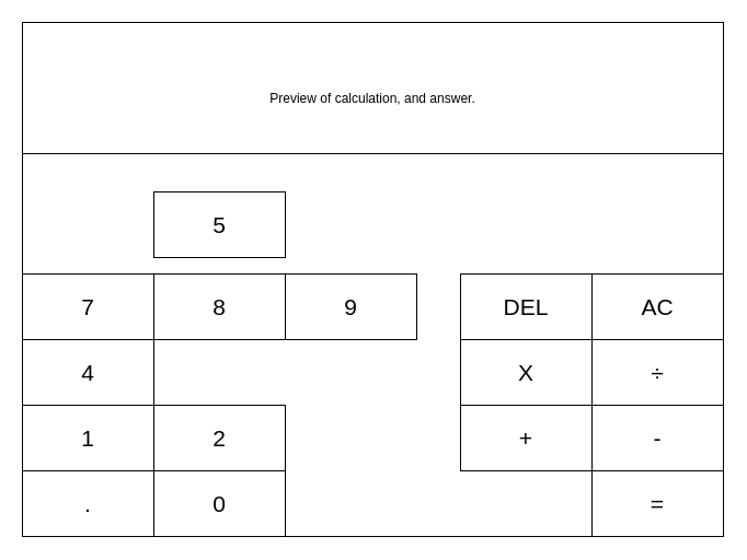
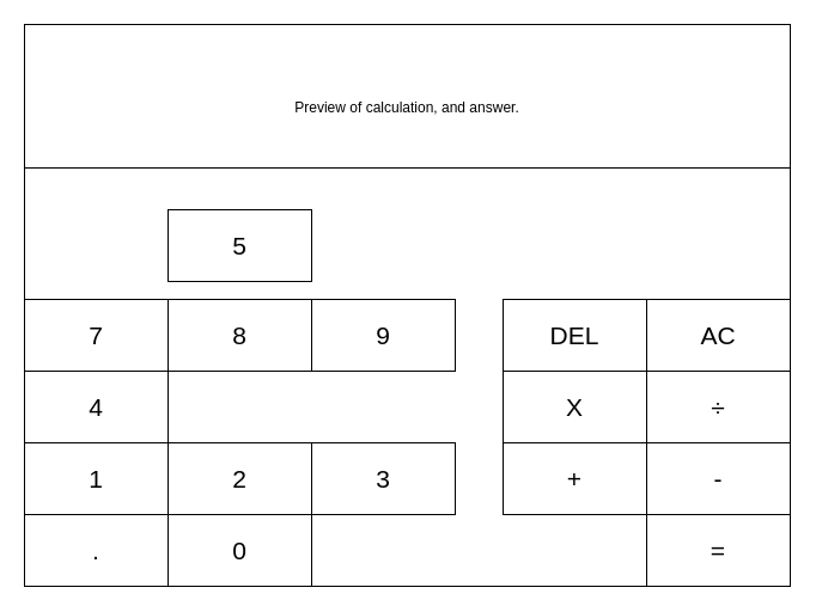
  <mxCell id="0" />
  <mxCell id="1" parent="0" />
  <mxCell id="2" value="" style="rounded=0;whiteSpace=wrap;html=1;" vertex="1" parent="1"><mxGeometry x="20" y="50" width="640" height="440" as="geometry" /></mxCell>
  <mxCell id="3" value="" style="rounded=0;whiteSpace=wrap;html=1;" vertex="1" parent="1"><mxGeometry x="20" y="20" width="640" height="120" as="geometry" /></mxCell>
  <mxCell id="4" value="Preview of calculation, and answer." style="text;html=1;strokeColor=none;fillColor=none;align=center;verticalAlign=middle;whiteSpace=wrap;rounded=0;" vertex="1" parent="1"><mxGeometry x="55" y="80" width="570" height="20" as="geometry" /></mxCell>
  <mxCell id="5" value="&lt;font style=&quot;font-size: 21px&quot;&gt;.&lt;/font&gt;" style="rounded=0;whiteSpace=wrap;html=1;" vertex="1" parent="1"><mxGeometry x="20" y="430" width="120" height="60" as="geometry" /></mxCell>
  <mxCell id="6" value="&lt;font style=&quot;font-size: 21px&quot;&gt;0&lt;/font&gt;" style="rounded=0;whiteSpace=wrap;html=1;" vertex="1" parent="1"><mxGeometry x="140" y="430" width="120" height="60" as="geometry" /></mxCell>
  <mxCell id="7" value="=" style="rounded=0;whiteSpace=wrap;html=1;fontSize=21;" vertex="1" parent="1"><mxGeometry x="540" y="430" width="120" height="60" as="geometry" /></mxCell>
  <mxCell id="8" value="1" style="rounded=0;whiteSpace=wrap;html=1;fontSize=21;" vertex="1" parent="1"><mxGeometry x="20" y="370" width="120" height="60" as="geometry" /></mxCell>
  <mxCell id="9" value="2" style="rounded=0;whiteSpace=wrap;html=1;fontSize=21;" vertex="1" parent="1"><mxGeometry x="140" y="370" width="120" height="60" as="geometry" /></mxCell>
+ <mxCell id="10" value="3" style="rounded=0;whiteSpace=wrap;html=1;fontSize=21;" vertex="1" parent="1"><mxGeometry x="260" y="370" width="120" height="60" as="geometry" /></mxCell>
  <mxCell id="11" value="4" style="rounded=0;whiteSpace=wrap;html=1;fontSize=21;" vertex="1" parent="1"><mxGeometry x="20" y="310" width="120" height="60" as="geometry" /></mxCell>
  <mxCell id="12" value="5" style="rounded=0;whiteSpace=wrap;html=1;fontSize=21;" vertex="1" parent="1"><mxGeometry x="140" y="175" width="120" height="60" as="geometry" /></mxCell>
  <mxCell id="13" value="7" style="rounded=0;whiteSpace=wrap;html=1;fontSize=21;" vertex="1" parent="1"><mxGeometry x="20" y="250" width="120" height="60" as="geometry" /></mxCell>
  <mxCell id="14" value="8" style="rounded=0;whiteSpace=wrap;html=1;fontSize=21;" vertex="1" parent="1"><mxGeometry x="140" y="250" width="120" height="60" as="geometry" /></mxCell>
  <mxCell id="15" value="9" style="rounded=0;whiteSpace=wrap;html=1;fontSize=21;" vertex="1" parent="1"><mxGeometry x="260" y="250" width="120" height="60" as="geometry" /></mxCell>
  <mxCell id="16" value="+" style="rounded=0;whiteSpace=wrap;html=1;fontSize=21;" vertex="1" parent="1"><mxGeometry x="420" y="370" width="120" height="60" as="geometry" /></mxCell>
  <mxCell id="17" value="-" style="rounded=0;whiteSpace=wrap;html=1;fontSize=21;" vertex="1" parent="1"><mxGeometry x="540" y="370" width="120" height="60" as="geometry" /></mxCell>
  <mxCell id="18" value="X" style="rounded=0;whiteSpace=wrap;html=1;fontSize=21;" vertex="1" parent="1"><mxGeometry x="420" y="310" width="120" height="60" as="geometry" /></mxCell>
  <mxCell id="19" value="÷" style="rounded=0;whiteSpace=wrap;html=1;fontSize=21;" vertex="1" parent="1"><mxGeometry x="540" y="310" width="120" height="60" as="geometry" /></mxCell>
  <mxCell id="20" value="DEL" style="rounded=0;whiteSpace=wrap;html=1;fontSize=21;" vertex="1" parent="1"><mxGeometry x="420" y="250" width="120" height="60" as="geometry" /></mxCell>
  <mxCell id="21" value="AC" style="rounded=0;whiteSpace=wrap;html=1;fontSize=21;" vertex="1" parent="1"><mxGeometry x="540" y="250" width="120" height="60" as="geometry" /></mxCell>
